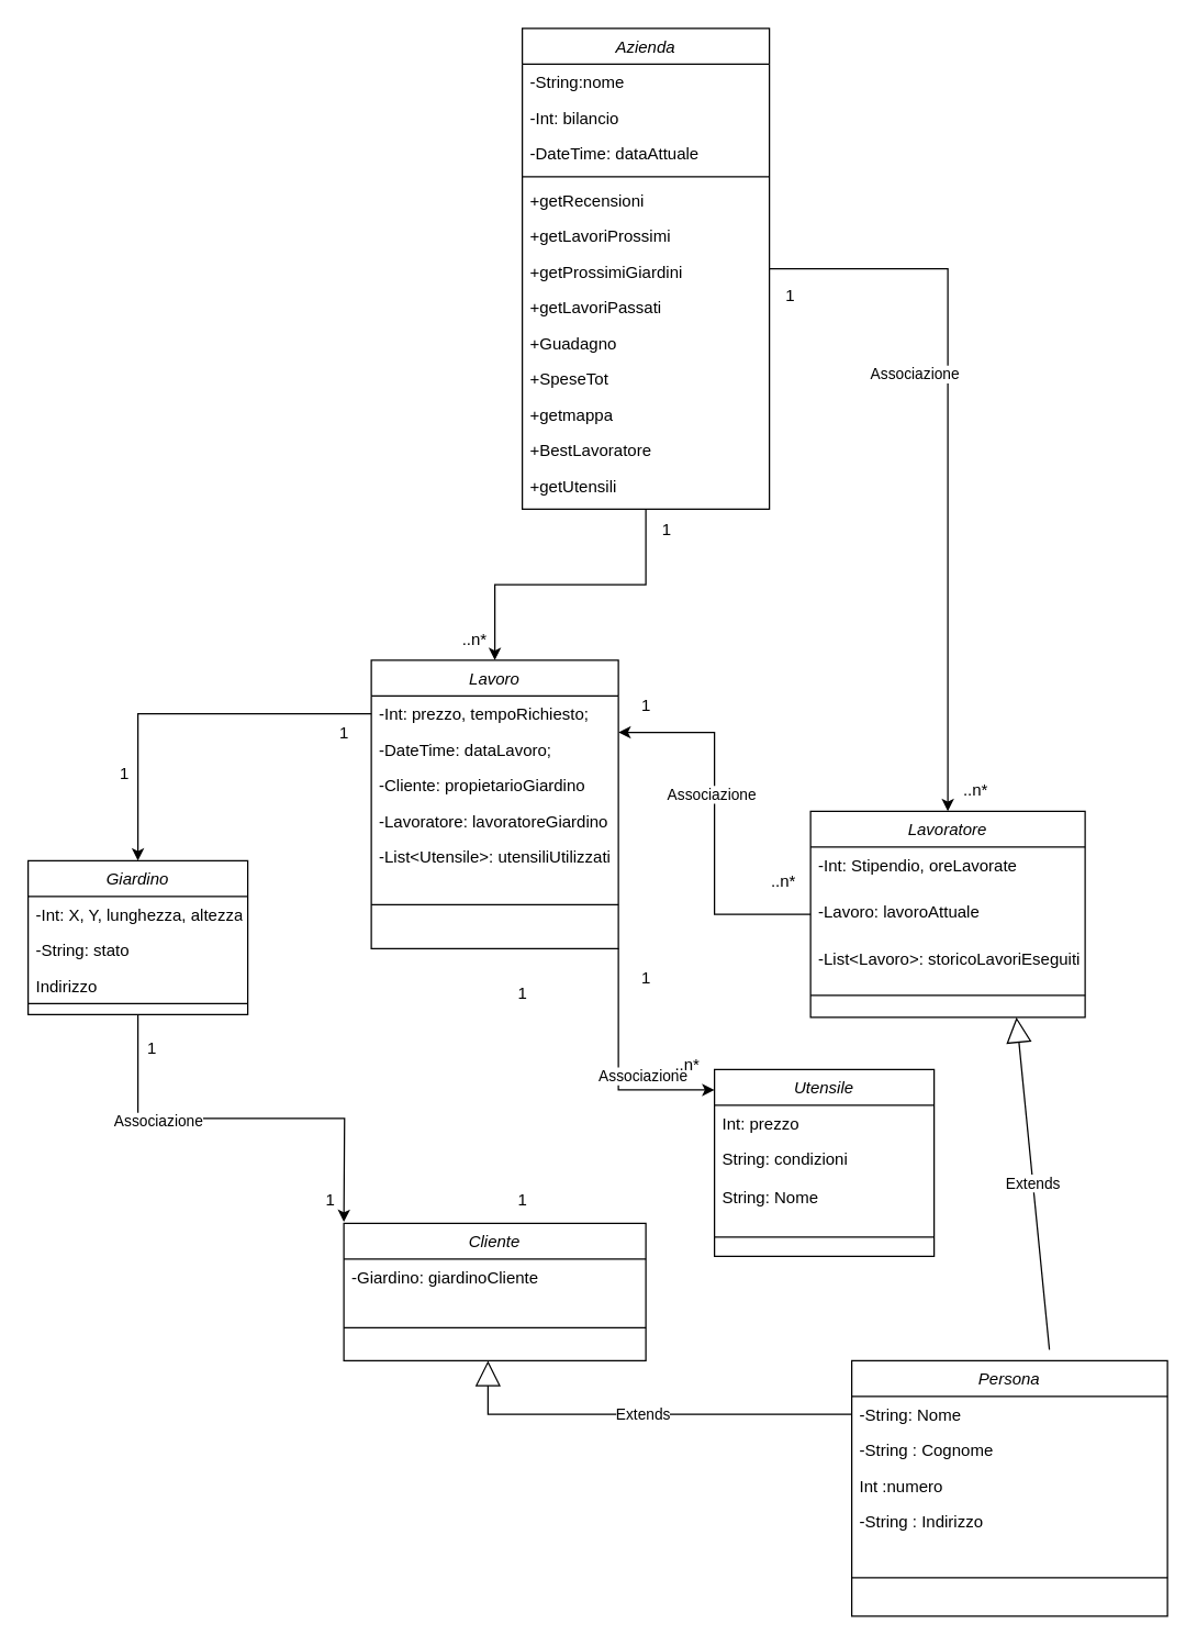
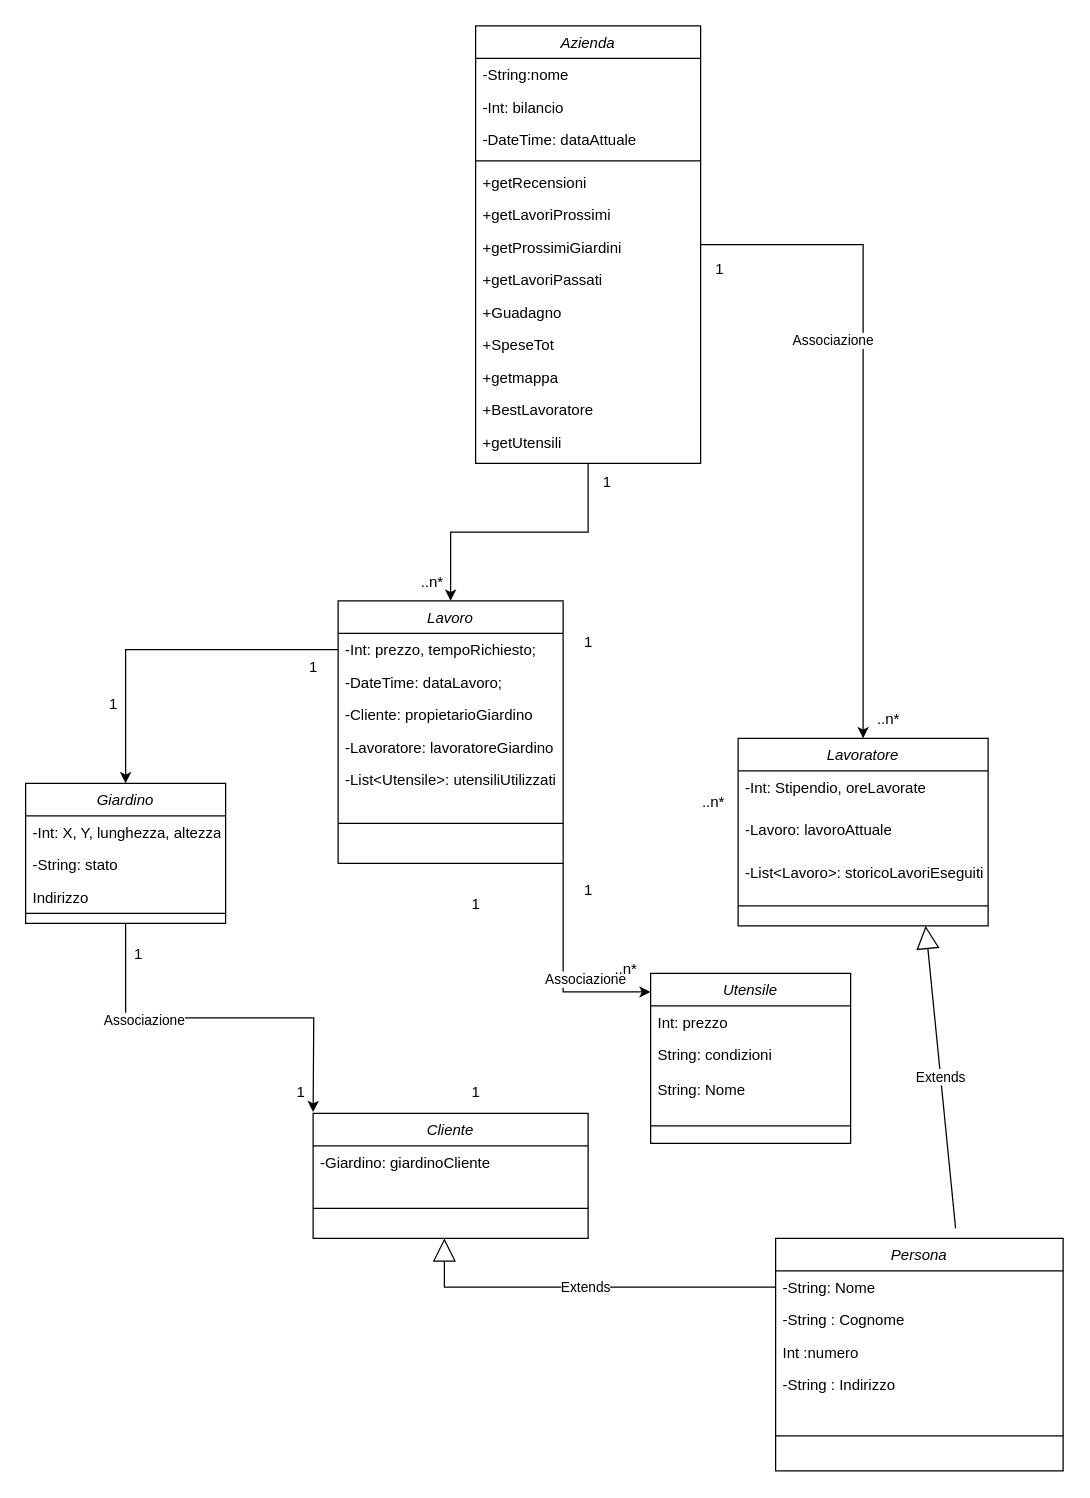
  <mxCell id="0" />
  <mxCell id="1" parent="0" />
  <mxCell id="2" style="edgeStyle=orthogonalEdgeStyle;rounded=0;orthogonalLoop=1;jettySize=auto;html=1;exitX=0.5;exitY=1;exitDx=0;exitDy=0;entryX=0;entryY=0.5;entryDx=0;entryDy=0;" parent="1" source="4" edge="1"><mxGeometry relative="1" as="geometry"><mxPoint x="250" y="889" as="targetPoint" /></mxGeometry></mxCell>
  <mxCell id="3" value="Associazione" style="edgeLabel;html=1;align=center;verticalAlign=middle;resizable=0;points=[];" parent="2" vertex="1" connectable="0"><mxGeometry x="-0.405" y="-2" relative="1" as="geometry"><mxPoint as="offset" /></mxGeometry></mxCell>
  <mxCell id="4" value="Giardino" style="swimlane;fontStyle=2;align=center;verticalAlign=top;childLayout=stackLayout;horizontal=1;startSize=26;horizontalStack=0;resizeParent=1;resizeLast=0;collapsible=1;marginBottom=0;rounded=0;shadow=0;strokeWidth=1;" parent="1" vertex="1"><mxGeometry x="20" y="626" width="160" height="112" as="geometry"><mxRectangle x="230" y="140" width="160" height="26" as="alternateBounds" /></mxGeometry></mxCell>
  <mxCell id="5" value="-Int: X, Y, lunghezza, altezza" style="text;align=left;verticalAlign=top;spacingLeft=4;spacingRight=4;overflow=hidden;rotatable=0;points=[[0,0.5],[1,0.5]];portConstraint=eastwest;" parent="4" vertex="1"><mxGeometry y="26" width="160" height="26" as="geometry" /></mxCell>
  <mxCell id="6" value="-String: stato" style="text;align=left;verticalAlign=top;spacingLeft=4;spacingRight=4;overflow=hidden;rotatable=0;points=[[0,0.5],[1,0.5]];portConstraint=eastwest;rounded=0;shadow=0;html=0;" parent="4" vertex="1"><mxGeometry y="52" width="160" height="26" as="geometry" /></mxCell>
  <mxCell id="7" value="Indirizzo" style="text;align=left;verticalAlign=top;spacingLeft=4;spacingRight=4;overflow=hidden;rotatable=0;points=[[0,0.5],[1,0.5]];portConstraint=eastwest;rounded=0;shadow=0;html=0;" parent="4" vertex="1"><mxGeometry y="78" width="160" height="22" as="geometry" /></mxCell>
  <mxCell id="8" value="" style="line;html=1;strokeWidth=1;align=left;verticalAlign=middle;spacingTop=-1;spacingLeft=3;spacingRight=3;rotatable=0;labelPosition=right;points=[];portConstraint=eastwest;" parent="4" vertex="1"><mxGeometry y="100" width="160" height="8" as="geometry" /></mxCell>
  <mxCell id="9" value="Cliente" style="swimlane;fontStyle=2;align=center;verticalAlign=top;childLayout=stackLayout;horizontal=1;startSize=26;horizontalStack=0;resizeParent=1;resizeLast=0;collapsible=1;marginBottom=0;rounded=0;shadow=0;strokeWidth=1;" parent="1" vertex="1"><mxGeometry x="250" y="890" width="220" height="100" as="geometry"><mxRectangle x="230" y="140" width="160" height="26" as="alternateBounds" /></mxGeometry></mxCell>
  <mxCell id="10" value="-Giardino: giardinoCliente" style="text;align=left;verticalAlign=top;spacingLeft=4;spacingRight=4;overflow=hidden;rotatable=0;points=[[0,0.5],[1,0.5]];portConstraint=eastwest;" vertex="1" parent="9"><mxGeometry y="26" width="220" height="26" as="geometry" /></mxCell>
  <mxCell id="11" value="" style="line;html=1;strokeWidth=1;align=left;verticalAlign=middle;spacingTop=-1;spacingLeft=3;spacingRight=3;rotatable=0;labelPosition=right;points=[];portConstraint=eastwest;" parent="9" vertex="1"><mxGeometry y="52" width="220" height="48" as="geometry" /></mxCell>
- <mxCell id="12" style="edgeStyle=orthogonalEdgeStyle;rounded=0;orthogonalLoop=1;jettySize=auto;html=1;entryX=1;entryY=0.25;entryDx=0;entryDy=0;" parent="1" source="14" target="26" edge="1"><mxGeometry relative="1" as="geometry" /></mxCell>
- <mxCell id="13" value="Associazione" style="edgeLabel;html=1;align=center;verticalAlign=middle;resizable=0;points=[];" parent="12" vertex="1" connectable="0"><mxGeometry x="0.16" y="3" relative="1" as="geometry"><mxPoint as="offset" /></mxGeometry></mxCell>
  <mxCell id="14" value="Lavoratore" style="swimlane;fontStyle=2;align=center;verticalAlign=top;childLayout=stackLayout;horizontal=1;startSize=26;horizontalStack=0;resizeParent=1;resizeLast=0;collapsible=1;marginBottom=0;rounded=0;shadow=0;strokeWidth=1;" parent="1" vertex="1"><mxGeometry x="590" y="590" width="200" height="150" as="geometry"><mxRectangle x="230" y="140" width="160" height="26" as="alternateBounds" /></mxGeometry></mxCell>
  <mxCell id="15" value="-Int: Stipendio, oreLavorate" style="text;align=left;verticalAlign=top;spacingLeft=4;spacingRight=4;overflow=hidden;rotatable=0;points=[[0,0.5],[1,0.5]];portConstraint=eastwest;rounded=0;shadow=0;html=0;" parent="14" vertex="1"><mxGeometry y="26" width="200" height="34" as="geometry" /></mxCell>
  <mxCell id="16" value="-Lavoro: lavoroAttuale" style="text;align=left;verticalAlign=top;spacingLeft=4;spacingRight=4;overflow=hidden;rotatable=0;points=[[0,0.5],[1,0.5]];portConstraint=eastwest;rounded=0;shadow=0;html=0;" vertex="1" parent="14"><mxGeometry y="60" width="200" height="34" as="geometry" /></mxCell>
  <mxCell id="17" value="-List&lt;Lavoro&gt;: storicoLavoriEseguiti" style="text;align=left;verticalAlign=top;spacingLeft=4;spacingRight=4;overflow=hidden;rotatable=0;points=[[0,0.5],[1,0.5]];portConstraint=eastwest;rounded=0;shadow=0;html=0;" vertex="1" parent="14"><mxGeometry y="94" width="200" height="34" as="geometry" /></mxCell>
  <mxCell id="18" value="" style="line;html=1;strokeWidth=1;align=left;verticalAlign=middle;spacingTop=-1;spacingLeft=3;spacingRight=3;rotatable=0;labelPosition=right;points=[];portConstraint=eastwest;" parent="14" vertex="1"><mxGeometry y="128" width="200" height="12" as="geometry" /></mxCell>
  <mxCell id="19" value="Utensile" style="swimlane;fontStyle=2;align=center;verticalAlign=top;childLayout=stackLayout;horizontal=1;startSize=26;horizontalStack=0;resizeParent=1;resizeLast=0;collapsible=1;marginBottom=0;rounded=0;shadow=0;strokeWidth=1;" parent="1" vertex="1"><mxGeometry x="520" y="778" width="160" height="136" as="geometry"><mxRectangle x="230" y="140" width="160" height="26" as="alternateBounds" /></mxGeometry></mxCell>
  <mxCell id="20" value="Int: prezzo" style="text;align=left;verticalAlign=top;spacingLeft=4;spacingRight=4;overflow=hidden;rotatable=0;points=[[0,0.5],[1,0.5]];portConstraint=eastwest;" parent="19" vertex="1"><mxGeometry y="26" width="160" height="26" as="geometry" /></mxCell>
  <mxCell id="21" value="String: condizioni" style="text;align=left;verticalAlign=top;spacingLeft=4;spacingRight=4;overflow=hidden;rotatable=0;points=[[0,0.5],[1,0.5]];portConstraint=eastwest;" parent="19" vertex="1"><mxGeometry y="52" width="160" height="28" as="geometry" /></mxCell>
  <mxCell id="22" value="String: Nome" style="text;align=left;verticalAlign=top;spacingLeft=4;spacingRight=4;overflow=hidden;rotatable=0;points=[[0,0.5],[1,0.5]];portConstraint=eastwest;" vertex="1" parent="19"><mxGeometry y="80" width="160" height="28" as="geometry" /></mxCell>
  <mxCell id="23" value="" style="line;html=1;strokeWidth=1;align=left;verticalAlign=middle;spacingTop=-1;spacingLeft=3;spacingRight=3;rotatable=0;labelPosition=right;points=[];portConstraint=eastwest;" parent="19" vertex="1"><mxGeometry y="108" width="160" height="28" as="geometry" /></mxCell>
  <mxCell id="24" style="edgeStyle=orthogonalEdgeStyle;rounded=0;orthogonalLoop=1;jettySize=auto;html=1;exitX=1;exitY=1;exitDx=0;exitDy=0;entryX=0;entryY=0.109;entryDx=0;entryDy=0;entryPerimeter=0;" parent="1" source="26" target="19" edge="1"><mxGeometry relative="1" as="geometry" /></mxCell>
  <mxCell id="25" value="Associazione" style="edgeLabel;html=1;align=center;verticalAlign=middle;resizable=0;points=[];" parent="24" vertex="1" connectable="0"><mxGeometry x="-0.308" y="2" relative="1" as="geometry"><mxPoint x="15" y="32" as="offset" /></mxGeometry></mxCell>
  <mxCell id="26" value="Lavoro" style="swimlane;fontStyle=2;align=center;verticalAlign=top;childLayout=stackLayout;horizontal=1;startSize=26;horizontalStack=0;resizeParent=1;resizeLast=0;collapsible=1;marginBottom=0;rounded=0;shadow=0;strokeWidth=1;" parent="1" vertex="1"><mxGeometry x="270" y="480" width="180" height="210" as="geometry"><mxRectangle x="230" y="140" width="160" height="26" as="alternateBounds" /></mxGeometry></mxCell>
  <mxCell id="27" value="-Int: prezzo, tempoRichiesto;" style="text;align=left;verticalAlign=top;spacingLeft=4;spacingRight=4;overflow=hidden;rotatable=0;points=[[0,0.5],[1,0.5]];portConstraint=eastwest;" parent="26" vertex="1"><mxGeometry y="26" width="180" height="26" as="geometry" /></mxCell>
  <mxCell id="28" value="-DateTime: dataLavoro;" style="text;align=left;verticalAlign=top;spacingLeft=4;spacingRight=4;overflow=hidden;rotatable=0;points=[[0,0.5],[1,0.5]];portConstraint=eastwest;" parent="26" vertex="1"><mxGeometry y="52" width="180" height="26" as="geometry" /></mxCell>
  <mxCell id="29" value="-Cliente: propietarioGiardino" style="text;align=left;verticalAlign=top;spacingLeft=4;spacingRight=4;overflow=hidden;rotatable=0;points=[[0,0.5],[1,0.5]];portConstraint=eastwest;" vertex="1" parent="26"><mxGeometry y="78" width="180" height="26" as="geometry" /></mxCell>
  <mxCell id="30" value="-Lavoratore: lavoratoreGiardino" style="text;align=left;verticalAlign=top;spacingLeft=4;spacingRight=4;overflow=hidden;rotatable=0;points=[[0,0.5],[1,0.5]];portConstraint=eastwest;" vertex="1" parent="26"><mxGeometry y="104" width="180" height="26" as="geometry" /></mxCell>
  <mxCell id="31" value="-List&lt;Utensile&gt;: utensiliUtilizzati" style="text;align=left;verticalAlign=top;spacingLeft=4;spacingRight=4;overflow=hidden;rotatable=0;points=[[0,0.5],[1,0.5]];portConstraint=eastwest;" vertex="1" parent="26"><mxGeometry y="130" width="180" height="26" as="geometry" /></mxCell>
  <mxCell id="32" value="" style="line;html=1;strokeWidth=1;align=left;verticalAlign=middle;spacingTop=-1;spacingLeft=3;spacingRight=3;rotatable=0;labelPosition=right;points=[];portConstraint=eastwest;" parent="26" vertex="1"><mxGeometry y="156" width="180" height="44" as="geometry" /></mxCell>
  <mxCell id="33" style="edgeStyle=orthogonalEdgeStyle;rounded=0;orthogonalLoop=1;jettySize=auto;html=1;" parent="1" source="36" target="14" edge="1"><mxGeometry relative="1" as="geometry" /></mxCell>
  <mxCell id="34" value="Associazione" style="edgeLabel;html=1;align=center;verticalAlign=middle;resizable=0;points=[];" parent="33" vertex="1" connectable="0"><mxGeometry x="-0.217" relative="1" as="geometry"><mxPoint x="-25" as="offset" /></mxGeometry></mxCell>
  <mxCell id="35" style="edgeStyle=orthogonalEdgeStyle;rounded=0;orthogonalLoop=1;jettySize=auto;html=1;entryX=0.5;entryY=0;entryDx=0;entryDy=0;" parent="1" source="36" target="26" edge="1"><mxGeometry relative="1" as="geometry" /></mxCell>
  <mxCell id="36" value="Azienda" style="swimlane;fontStyle=2;align=center;verticalAlign=top;childLayout=stackLayout;horizontal=1;startSize=26;horizontalStack=0;resizeParent=1;resizeLast=0;collapsible=1;marginBottom=0;rounded=0;shadow=0;strokeWidth=1;" parent="1" vertex="1"><mxGeometry x="380" y="20" width="180" height="350" as="geometry"><mxRectangle x="230" y="140" width="160" height="26" as="alternateBounds" /></mxGeometry></mxCell>
  <mxCell id="37" value="-String:nome" style="text;align=left;verticalAlign=top;spacingLeft=4;spacingRight=4;overflow=hidden;rotatable=0;points=[[0,0.5],[1,0.5]];portConstraint=eastwest;" parent="36" vertex="1"><mxGeometry y="26" width="180" height="26" as="geometry" /></mxCell>
  <mxCell id="38" value="-Int: bilancio" style="text;align=left;verticalAlign=top;spacingLeft=4;spacingRight=4;overflow=hidden;rotatable=0;points=[[0,0.5],[1,0.5]];portConstraint=eastwest;" parent="36" vertex="1"><mxGeometry y="52" width="180" height="26" as="geometry" /></mxCell>
  <mxCell id="39" value="-DateTime: dataAttuale" style="text;align=left;verticalAlign=top;spacingLeft=4;spacingRight=4;overflow=hidden;rotatable=0;points=[[0,0.5],[1,0.5]];portConstraint=eastwest;" parent="36" vertex="1"><mxGeometry y="78" width="180" height="26" as="geometry" /></mxCell>
  <mxCell id="40" value="" style="line;html=1;strokeWidth=1;align=left;verticalAlign=middle;spacingTop=-1;spacingLeft=3;spacingRight=3;rotatable=0;labelPosition=right;points=[];portConstraint=eastwest;" parent="36" vertex="1"><mxGeometry y="104" width="180" height="8" as="geometry" /></mxCell>
  <mxCell id="41" value="+getRecensioni" style="text;align=left;verticalAlign=top;spacingLeft=4;spacingRight=4;overflow=hidden;rotatable=0;points=[[0,0.5],[1,0.5]];portConstraint=eastwest;" vertex="1" parent="36"><mxGeometry y="112" width="180" height="26" as="geometry" /></mxCell>
  <mxCell id="42" value="+getLavoriProssimi    " style="text;align=left;verticalAlign=top;spacingLeft=4;spacingRight=4;overflow=hidden;rotatable=0;points=[[0,0.5],[1,0.5]];portConstraint=eastwest;" vertex="1" parent="36"><mxGeometry y="138" width="180" height="26" as="geometry" /></mxCell>
  <mxCell id="43" value="+getProssimiGiardini" style="text;align=left;verticalAlign=top;spacingLeft=4;spacingRight=4;overflow=hidden;rotatable=0;points=[[0,0.5],[1,0.5]];portConstraint=eastwest;" vertex="1" parent="36"><mxGeometry y="164" width="180" height="26" as="geometry" /></mxCell>
  <mxCell id="44" value="+getLavoriPassati" style="text;align=left;verticalAlign=top;spacingLeft=4;spacingRight=4;overflow=hidden;rotatable=0;points=[[0,0.5],[1,0.5]];portConstraint=eastwest;" vertex="1" parent="36"><mxGeometry y="190" width="180" height="26" as="geometry" /></mxCell>
  <mxCell id="45" value="+Guadagno" style="text;align=left;verticalAlign=top;spacingLeft=4;spacingRight=4;overflow=hidden;rotatable=0;points=[[0,0.5],[1,0.5]];portConstraint=eastwest;" vertex="1" parent="36"><mxGeometry y="216" width="180" height="26" as="geometry" /></mxCell>
  <mxCell id="46" value="+SpeseTot" style="text;align=left;verticalAlign=top;spacingLeft=4;spacingRight=4;overflow=hidden;rotatable=0;points=[[0,0.5],[1,0.5]];portConstraint=eastwest;" vertex="1" parent="36"><mxGeometry y="242" width="180" height="26" as="geometry" /></mxCell>
  <mxCell id="47" value="+getmappa" style="text;align=left;verticalAlign=top;spacingLeft=4;spacingRight=4;overflow=hidden;rotatable=0;points=[[0,0.5],[1,0.5]];portConstraint=eastwest;" vertex="1" parent="36"><mxGeometry y="268" width="180" height="26" as="geometry" /></mxCell>
  <mxCell id="48" value="+BestLavoratore" style="text;align=left;verticalAlign=top;spacingLeft=4;spacingRight=4;overflow=hidden;rotatable=0;points=[[0,0.5],[1,0.5]];portConstraint=eastwest;" vertex="1" parent="36"><mxGeometry y="294" width="180" height="26" as="geometry" /></mxCell>
  <mxCell id="49" value="+getUtensili" style="text;align=left;verticalAlign=top;spacingLeft=4;spacingRight=4;overflow=hidden;rotatable=0;points=[[0,0.5],[1,0.5]];portConstraint=eastwest;" vertex="1" parent="36"><mxGeometry y="320" width="180" height="26" as="geometry" /></mxCell>
  <mxCell id="50" value="1" style="text;html=1;align=center;verticalAlign=middle;resizable=0;points=[];autosize=1;strokeColor=none;fillColor=none;" parent="1" vertex="1"><mxGeometry x="470" y="370" width="30" height="30" as="geometry" /></mxCell>
  <mxCell id="51" value="..n*" style="text;html=1;align=center;verticalAlign=middle;resizable=0;points=[];autosize=1;strokeColor=none;fillColor=none;" parent="1" vertex="1"><mxGeometry x="690" y="560" width="40" height="30" as="geometry" /></mxCell>
  <mxCell id="52" value="..n*" style="text;html=1;align=center;verticalAlign=middle;resizable=0;points=[];autosize=1;strokeColor=none;fillColor=none;" parent="1" vertex="1"><mxGeometry x="325" y="450" width="40" height="30" as="geometry" /></mxCell>
  <mxCell id="53" value="1" style="text;html=1;align=center;verticalAlign=middle;resizable=0;points=[];autosize=1;strokeColor=none;fillColor=none;" parent="1" vertex="1"><mxGeometry x="560" y="200" width="30" height="30" as="geometry" /></mxCell>
  <mxCell id="54" value="1" style="text;html=1;align=center;verticalAlign=middle;resizable=0;points=[];autosize=1;strokeColor=none;fillColor=none;" parent="1" vertex="1"><mxGeometry x="365" y="708" width="30" height="30" as="geometry" /></mxCell>
  <mxCell id="55" value="1" style="text;html=1;align=center;verticalAlign=middle;resizable=0;points=[];autosize=1;strokeColor=none;fillColor=none;" parent="1" vertex="1"><mxGeometry x="365" y="858" width="30" height="30" as="geometry" /></mxCell>
  <mxCell id="56" value="1" style="text;html=1;align=center;verticalAlign=middle;resizable=0;points=[];autosize=1;strokeColor=none;fillColor=none;" parent="1" vertex="1"><mxGeometry x="455" y="498" width="30" height="30" as="geometry" /></mxCell>
  <mxCell id="57" value="..n*" style="text;html=1;align=center;verticalAlign=middle;resizable=0;points=[];autosize=1;strokeColor=none;fillColor=none;" parent="1" vertex="1"><mxGeometry x="550" y="626" width="40" height="30" as="geometry" /></mxCell>
  <mxCell id="58" style="edgeStyle=orthogonalEdgeStyle;rounded=0;orthogonalLoop=1;jettySize=auto;html=1;entryX=0.5;entryY=0;entryDx=0;entryDy=0;" parent="1" source="27" target="4" edge="1"><mxGeometry relative="1" as="geometry" /></mxCell>
  <mxCell id="59" value="1" style="text;html=1;align=center;verticalAlign=middle;resizable=0;points=[];autosize=1;strokeColor=none;fillColor=none;" parent="1" vertex="1"><mxGeometry x="95" y="748" width="30" height="30" as="geometry" /></mxCell>
  <mxCell id="60" value="1" style="text;html=1;align=center;verticalAlign=middle;resizable=0;points=[];autosize=1;strokeColor=none;fillColor=none;" parent="1" vertex="1"><mxGeometry x="225" y="858" width="30" height="30" as="geometry" /></mxCell>
  <mxCell id="61" value="1" style="text;html=1;align=center;verticalAlign=middle;resizable=0;points=[];autosize=1;strokeColor=none;fillColor=none;" parent="1" vertex="1"><mxGeometry x="235" y="518" width="30" height="30" as="geometry" /></mxCell>
  <mxCell id="62" value="1" style="text;html=1;align=center;verticalAlign=middle;resizable=0;points=[];autosize=1;strokeColor=none;fillColor=none;" parent="1" vertex="1"><mxGeometry x="75" y="548" width="30" height="30" as="geometry" /></mxCell>
  <mxCell id="63" value="1" style="text;html=1;align=center;verticalAlign=middle;resizable=0;points=[];autosize=1;strokeColor=none;fillColor=none;" parent="1" vertex="1"><mxGeometry x="455" y="697" width="30" height="30" as="geometry" /></mxCell>
  <mxCell id="64" value="..n*" style="text;html=1;align=center;verticalAlign=middle;resizable=0;points=[];autosize=1;strokeColor=none;fillColor=none;" parent="1" vertex="1"><mxGeometry x="480" y="760" width="40" height="30" as="geometry" /></mxCell>
  <mxCell id="65" value="Persona" style="swimlane;fontStyle=2;align=center;verticalAlign=top;childLayout=stackLayout;horizontal=1;startSize=26;horizontalStack=0;resizeParent=1;resizeLast=0;collapsible=1;marginBottom=0;rounded=0;shadow=0;strokeWidth=1;" parent="1" vertex="1"><mxGeometry x="620" y="990" width="230" height="186" as="geometry"><mxRectangle x="230" y="140" width="160" height="26" as="alternateBounds" /></mxGeometry></mxCell>
  <mxCell id="66" value="-String: Nome " style="text;align=left;verticalAlign=top;spacingLeft=4;spacingRight=4;overflow=hidden;rotatable=0;points=[[0,0.5],[1,0.5]];portConstraint=eastwest;" parent="65" vertex="1"><mxGeometry y="26" width="230" height="26" as="geometry" /></mxCell>
  <mxCell id="67" value="-String : Cognome" style="text;align=left;verticalAlign=top;spacingLeft=4;spacingRight=4;overflow=hidden;rotatable=0;points=[[0,0.5],[1,0.5]];portConstraint=eastwest;" vertex="1" parent="65"><mxGeometry y="52" width="230" height="26" as="geometry" /></mxCell>
  <mxCell id="68" value="Int :numero" style="text;align=left;verticalAlign=top;spacingLeft=4;spacingRight=4;overflow=hidden;rotatable=0;points=[[0,0.5],[1,0.5]];portConstraint=eastwest;" vertex="1" parent="65"><mxGeometry y="78" width="230" height="26" as="geometry" /></mxCell>
  <mxCell id="69" value="-String : Indirizzo" style="text;align=left;verticalAlign=top;spacingLeft=4;spacingRight=4;overflow=hidden;rotatable=0;points=[[0,0.5],[1,0.5]];portConstraint=eastwest;" vertex="1" parent="65"><mxGeometry y="104" width="230" height="26" as="geometry" /></mxCell>
  <mxCell id="70" value="" style="line;html=1;strokeWidth=1;align=left;verticalAlign=middle;spacingTop=-1;spacingLeft=3;spacingRight=3;rotatable=0;labelPosition=right;points=[];portConstraint=eastwest;" parent="65" vertex="1"><mxGeometry y="130" width="230" height="56" as="geometry" /></mxCell>
  <mxCell id="71" value="Extends" style="endArrow=block;endSize=16;endFill=0;html=1;rounded=0;exitX=0;exitY=0.5;exitDx=0;exitDy=0;" parent="1" source="66" edge="1"><mxGeometry width="160" relative="1" as="geometry"><mxPoint x="355" y="1020" as="sourcePoint" /><mxPoint x="355" y="990" as="targetPoint" /><Array as="points"><mxPoint x="355" y="1029" /></Array></mxGeometry></mxCell>
  <mxCell id="72" value="Extends" style="endArrow=block;endSize=16;endFill=0;html=1;rounded=0;exitX=0.626;exitY=-0.043;exitDx=0;exitDy=0;exitPerimeter=0;entryX=0.75;entryY=1;entryDx=0;entryDy=0;" parent="1" source="65" edge="1" target="14"><mxGeometry width="160" relative="1" as="geometry"><mxPoint x="760" y="960" as="sourcePoint" /><mxPoint x="764" y="650" as="targetPoint" /></mxGeometry></mxCell>
